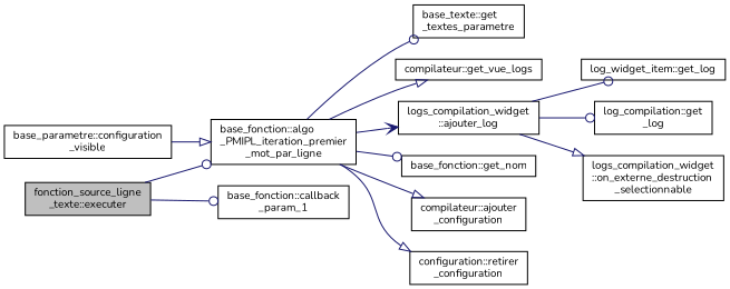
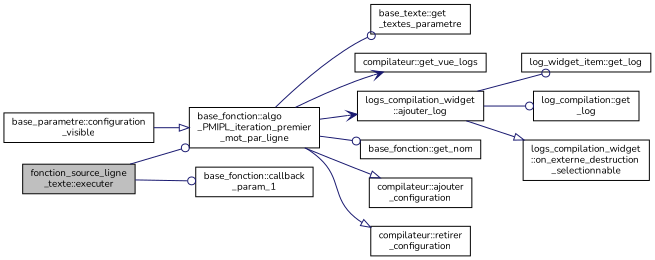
  digraph {
    fontname=Nunito
    rankdir=LR
    node [color=black fillcolor=white fontname=Nunito fontsize=10 shape=record style=filled]
    edge [arrowhead=odot color=midnightblue fontname=Nunito fontsize=10 labelfontname=Helvetica labelfontsize=10 style=solid]
    n1 [fillcolor=grey75 fontcolor=black height=0.2 label="fonction_source_ligne\l_texte::executer" width=0.4]
    n2 [height=0.2 label="base_fonction::algo\l_PMIPL_iteration_premier\l_mot_par_ligne" width=0.4]
    n3 [height=0.2 label="base_fonction::callback\l_param_1" width=0.4]
    n4 [height=0.2 label="base_texte::get\l_textes_parametre" width=0.4]
    n5 [height=0.2 label="compilateur::get_vue_logs" width=0.4]
    n6 [height=0.2 label="logs_compilation_widget\l::ajouter_log" width=0.4]
    n7 [height=0.2 label="base_fonction::get_nom" width=0.4]
    n8 [height=0.2 label="compilateur::ajouter\l_configuration" width=0.4]
-   n9 [height=0.2 label="configuration::retirer\l_configuration" width=0.4]
+   n9 [height=0.2 label="compilateur::retirer\l_configuration" width=0.4]
    n10 [height=0.2 label="log_widget_item::get_log" width=0.4]
    n11 [height=0.2 label="log_compilation::get\l_log" width=0.4]
    n12 [height=0.2 label="logs_compilation_widget\l::on_externe_destruction\l_selectionnable" width=0.4]
    n13 [height=0.2 label="base_parametre::configuration\l_visible" width=0.4]
    n1 -> n2
    n1 -> n3
    n2 -> n4
-   n2 -> n5 [arrowhead=onormal]
+   n2 -> n5 [arrowhead=vee]
    n2 -> n6 [arrowhead=vee]
    n2 -> n7
    n2 -> n8 [arrowhead=onormal]
    n2 -> n9 [arrowhead=onormal]
    n6 -> n10
    n6 -> n11
    n6 -> n12 [arrowhead=onormal]
    n13 -> n2 [arrowhead=onormal]
  }
